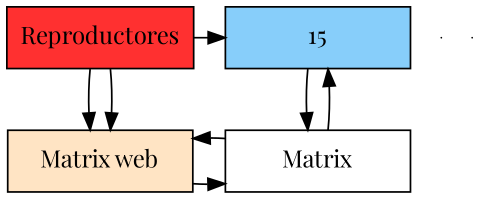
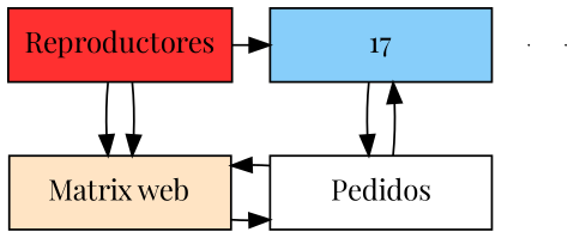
  digraph {
    fontname="Playfair Display"
    node [fontname="Playfair Display" shape=box]
    edge [fontname="Playfair Display"]
    n1 [fillcolor=firebrick1 group=1 label=Reproductores style=filled width=1.5]
-   n2 [fillcolor=lightskyblue group=2 label=15 style=filled width=1.5]
+   n2 [fillcolor=lightskyblue group=2 label=17 style=filled width=1.5]
    n3 [fillcolor=bisque1 group=1 label="Matrix web" style=filled width=1.5]
-   n4 [group=2 label=Matrix width=1.5]
+   n4 [group=2 label=Pedidos width=1.5]
    e0 [shape=point width=0]
    e1 [shape=point width=0]
    subgraph sub_1 {
      rank=same
      n1
      n2
    }
    subgraph sub_2 {
      rank=same
      n3
      n4
    }
    n1 -> n2
    n1 -> n3
    n1 -> n3
    n2 -> n4
    n3 -> n4
    n4 -> n2
    n4 -> n3
  }
